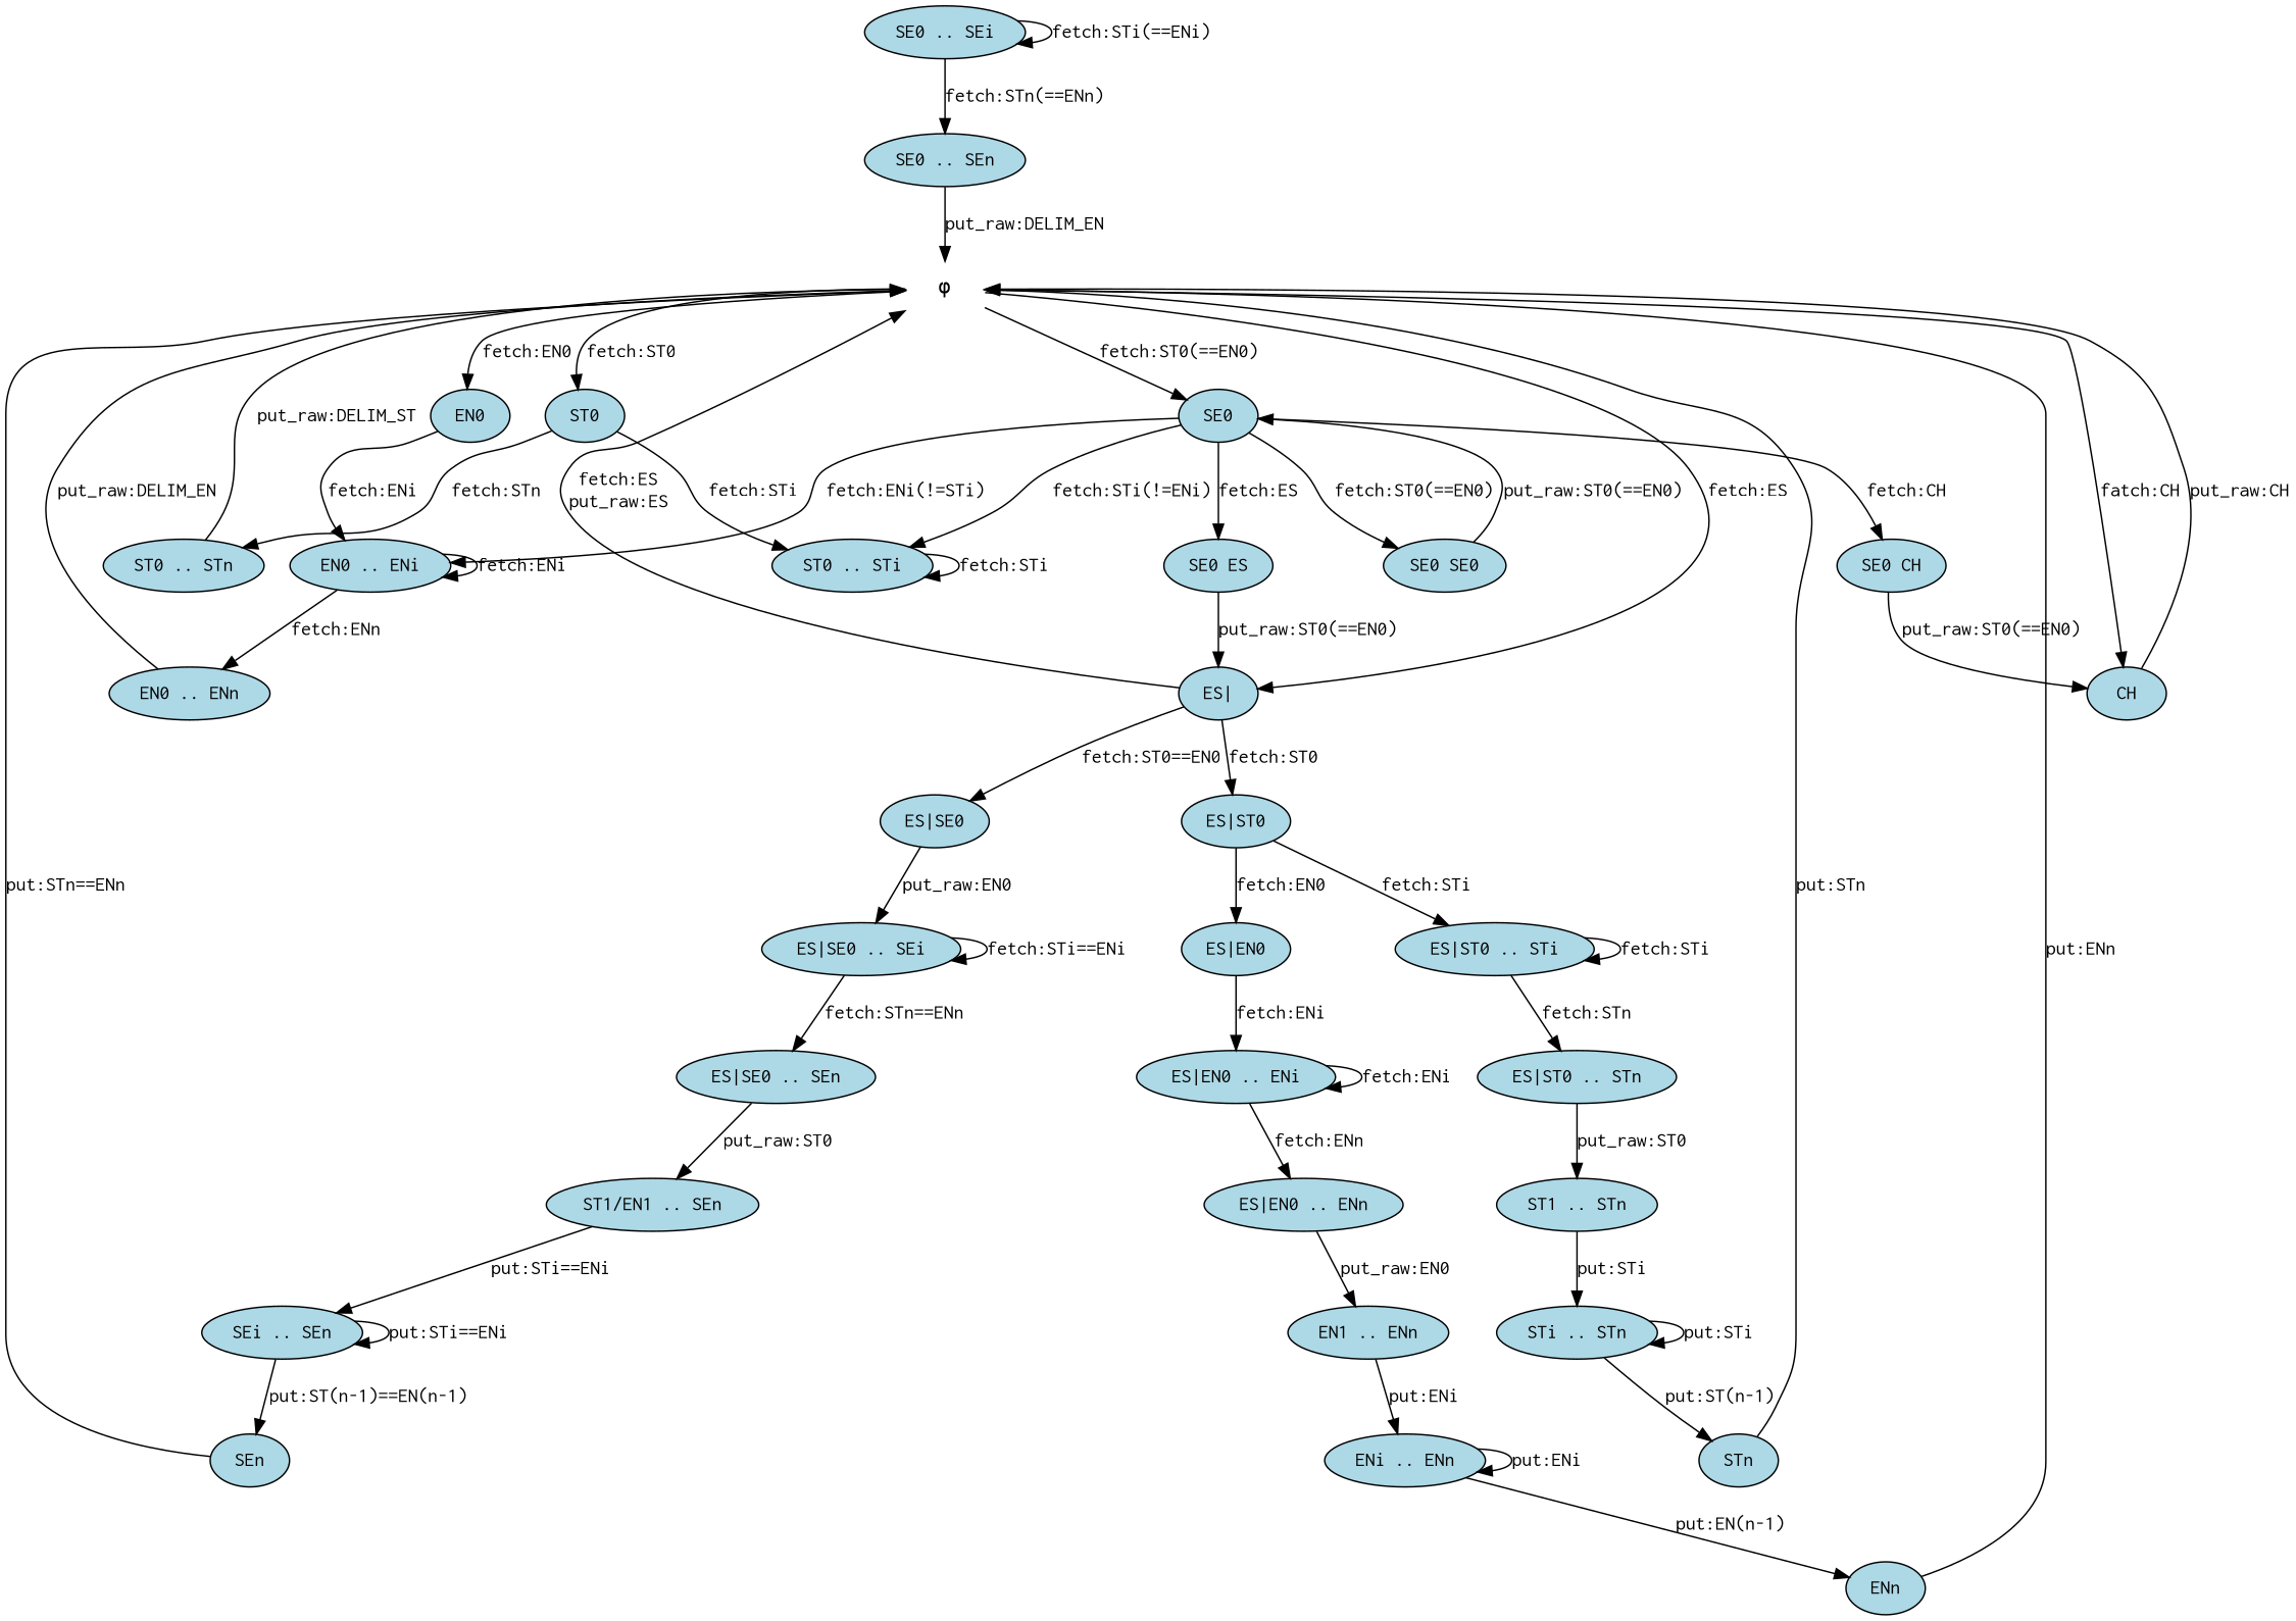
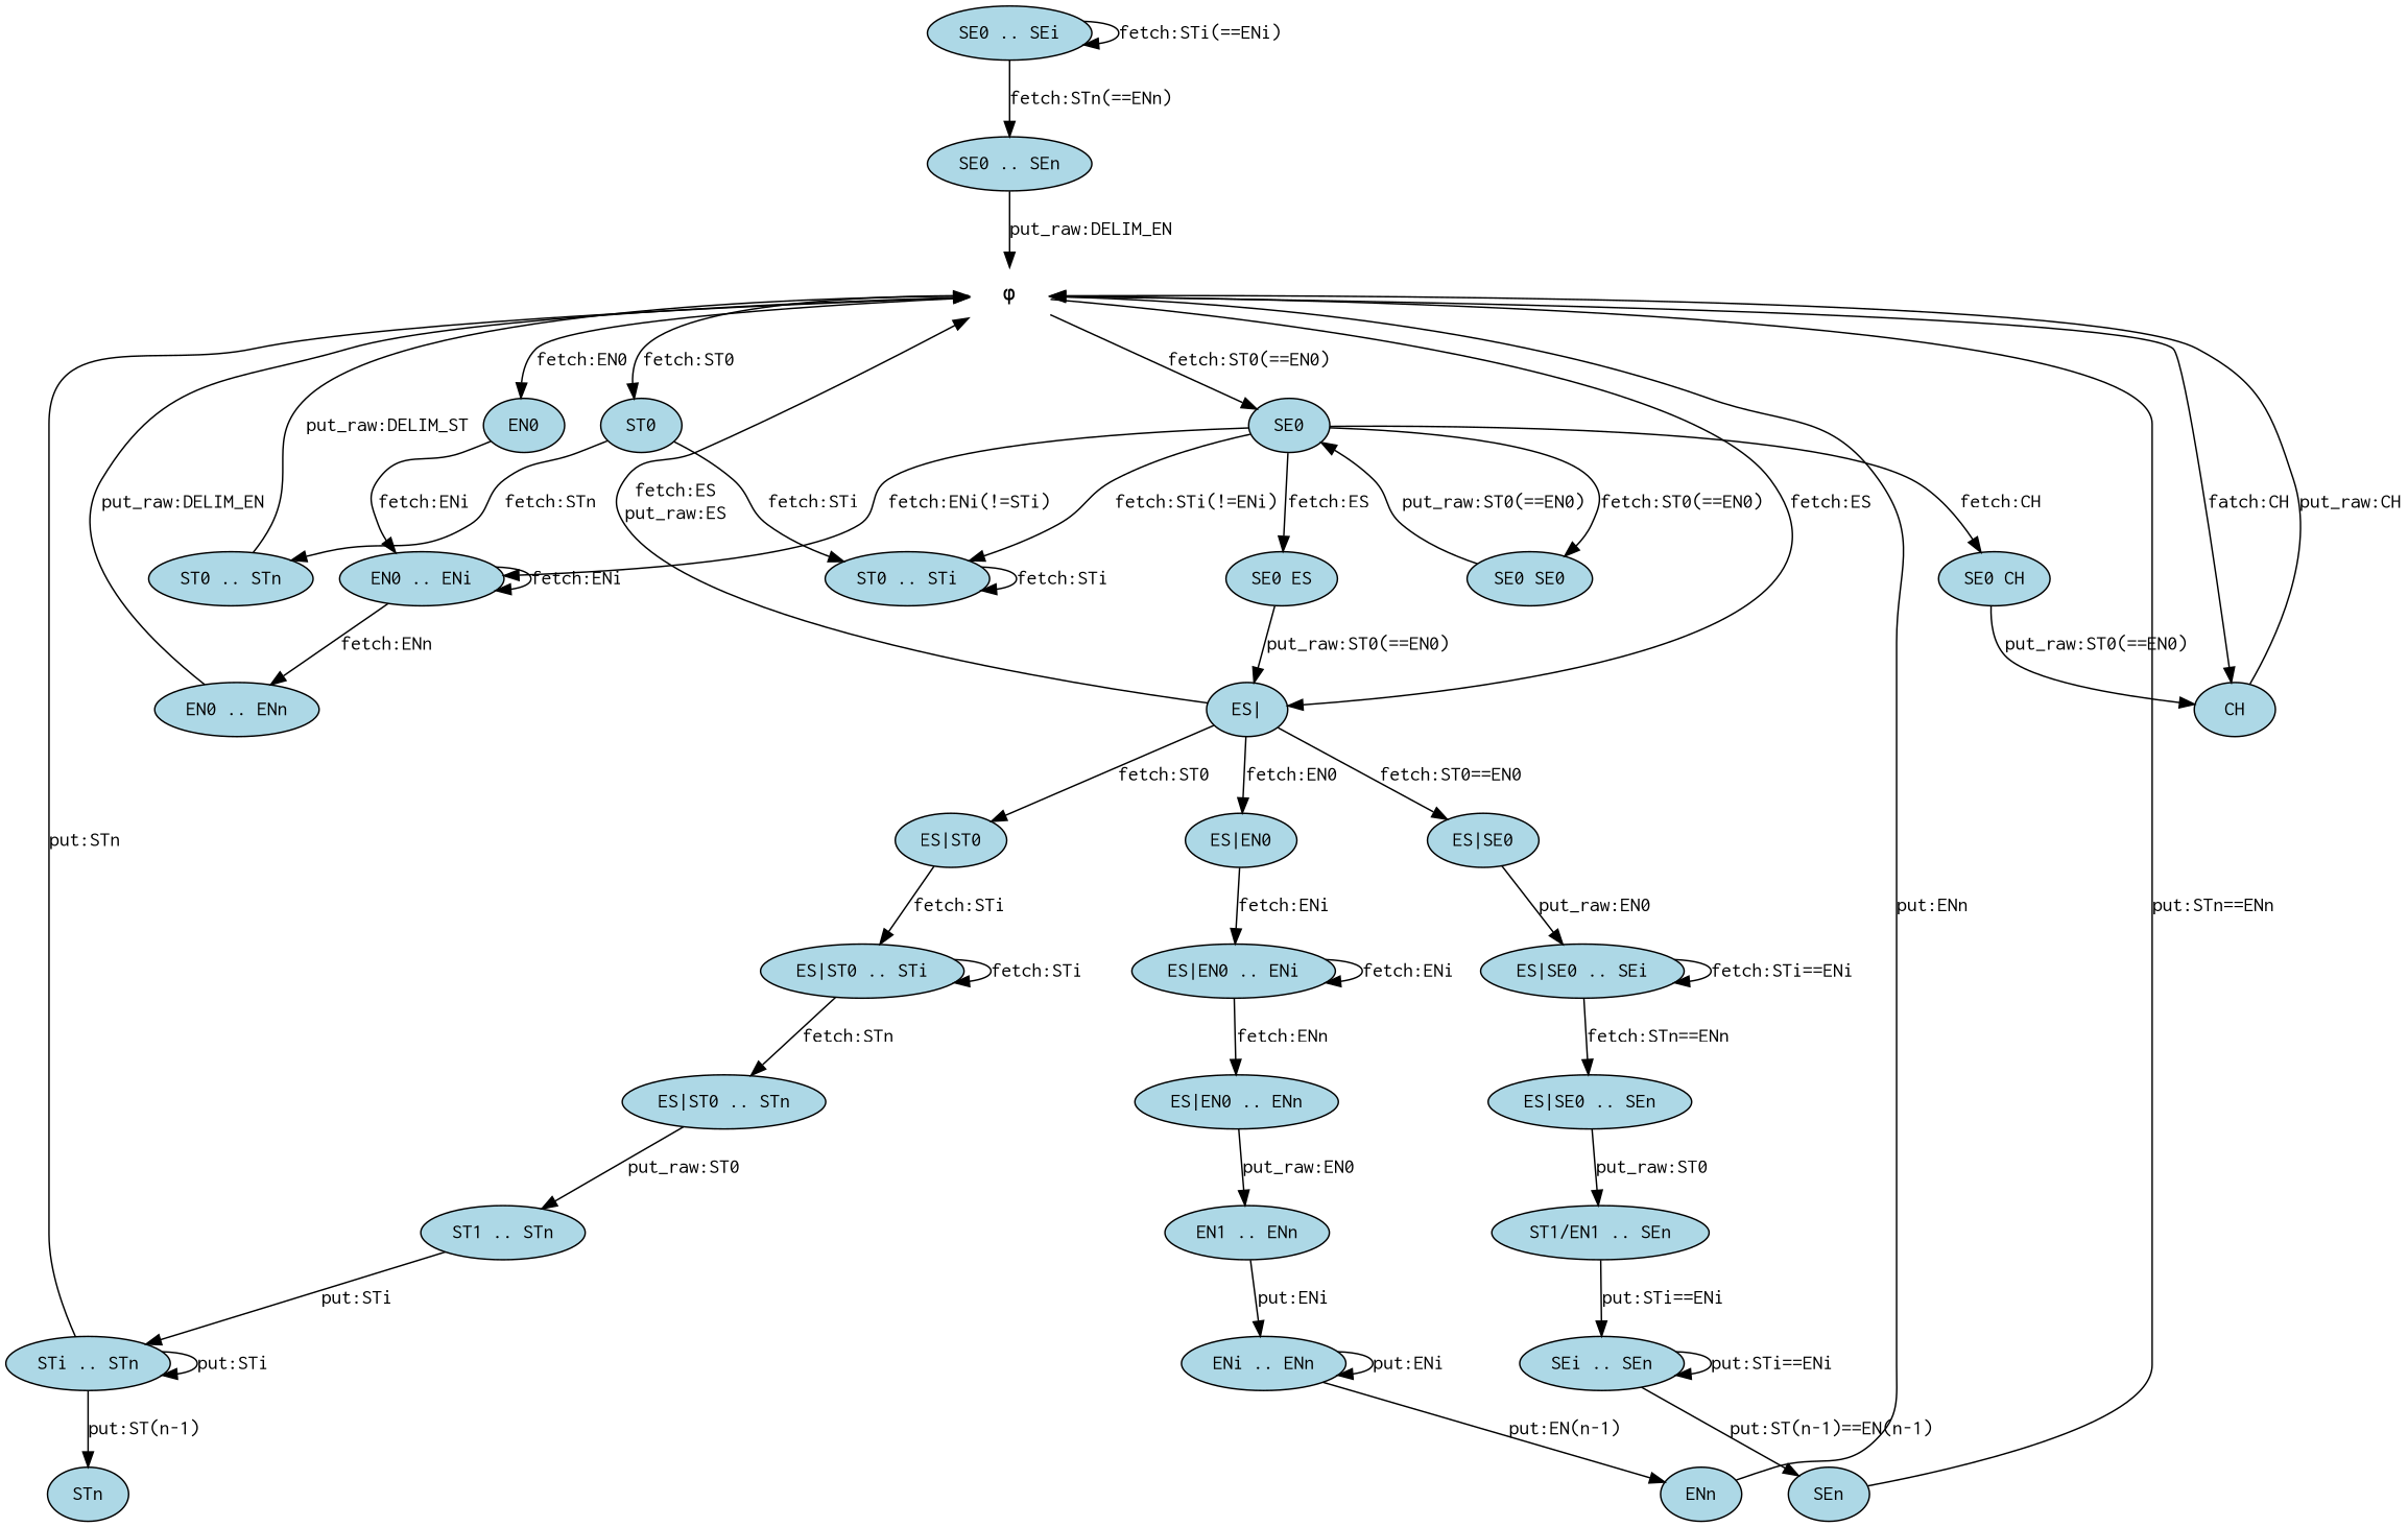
  digraph {
    rankdir=TB
    node [fillcolor=lightblue fontname=Courier shape=oval style=filled]
    edge [fontname=Courier]
    "φ" [shape=none style=none]
    SE0
    EN0
    ST0
    "ES|"
    CH
    "EN0 .. ENi"
    "ST0 .. STi"
    "SE0 SE0"
    "SE0 ES"
    "SE0 CH"
    "ST0 .. STn"
    "ES|EN0"
    "ES|ST0"
    "ES|SE0"
    "SE0 .. SEi"
    "SE0 .. SEn"
    "EN0 .. ENn"
    "ES|EN0 .. ENi"
    "ES|ST0 .. STi"
    "ES|SE0 .. SEi"
    "ES|EN0 .. ENn"
    "EN1 .. ENn"
    "ENi .. ENn"
    ENn
    "ES|ST0 .. STn"
    "ST1 .. STn"
    "STi .. STn"
    STn
    "ES|SE0 .. SEn"
    "ST1/EN1 .. SEn"
    "SEi .. SEn"
    SEn
    "φ" -> SE0 [label="fetch:ST0(==EN0)"]
    "φ" -> EN0 [label="fetch:EN0"]
    "φ" -> ST0 [label="fetch:ST0"]
    "φ" -> "ES|" [label="fetch:ES"]
    "φ" -> CH [label="fatch:CH"]
    SE0 -> "EN0 .. ENi" [label="fetch:ENi(!=STi)"]
    SE0 -> "ST0 .. STi" [label="fetch:STi(!=ENi)"]
    SE0 -> "SE0 SE0" [label="fetch:ST0(==EN0)"]
    SE0 -> "SE0 ES" [label="fetch:ES"]
    SE0 -> "SE0 CH" [label="fetch:CH"]
    EN0 -> "EN0 .. ENi" [label="fetch:ENi"]
    ST0 -> "ST0 .. STi" [label="fetch:STi"]
    ST0 -> "ST0 .. STn" [label="fetch:STn"]
    "ES|" -> "φ" [label="fetch:ES\nput_raw:ES"]
-   "ES|ST0" -> "ES|EN0" [label="fetch:EN0"]
+   "ES|" -> "ES|EN0" [label="fetch:EN0"]
    "ES|" -> "ES|ST0" [label="fetch:ST0"]
    "ES|" -> "ES|SE0" [label="fetch:ST0==EN0"]
    CH -> "φ" [label="put_raw:CH"]
    "EN0 .. ENi" -> "EN0 .. ENi" [label="fetch:ENi"]
    "EN0 .. ENi" -> "EN0 .. ENn" [label="fetch:ENn"]
    "ST0 .. STi" -> "ST0 .. STi" [label="fetch:STi"]
    "SE0 SE0" -> SE0 [label="put_raw:ST0(==EN0)"]
    "SE0 ES" -> "ES|" [label="put_raw:ST0(==EN0)"]
    "SE0 CH" -> CH [label="put_raw:ST0(==EN0)"]
    "ST0 .. STn" -> "φ" [label="put_raw:DELIM_ST"]
    "ES|EN0" -> "ES|EN0 .. ENi" [label="fetch:ENi"]
    "ES|ST0" -> "ES|ST0 .. STi" [label="fetch:STi"]
    "ES|SE0" -> "ES|SE0 .. SEi" [label="put_raw:EN0"]
    "SE0 .. SEi" -> "SE0 .. SEi" [label="fetch:STi(==ENi)"]
    "SE0 .. SEi" -> "SE0 .. SEn" [label="fetch:STn(==ENn)"]
    "SE0 .. SEn" -> "φ" [label="put_raw:DELIM_EN"]
    "EN0 .. ENn" -> "φ" [label="put_raw:DELIM_EN"]
    "ES|EN0 .. ENi" -> "ES|EN0 .. ENi" [label="fetch:ENi"]
    "ES|EN0 .. ENi" -> "ES|EN0 .. ENn" [label="fetch:ENn"]
    "ES|ST0 .. STi" -> "ES|ST0 .. STi" [label="fetch:STi"]
    "ES|ST0 .. STi" -> "ES|ST0 .. STn" [label="fetch:STn"]
    "ES|SE0 .. SEi" -> "ES|SE0 .. SEi" [label="fetch:STi==ENi"]
    "ES|SE0 .. SEi" -> "ES|SE0 .. SEn" [label="fetch:STn==ENn"]
    "ES|EN0 .. ENn" -> "EN1 .. ENn" [label="put_raw:EN0"]
    "EN1 .. ENn" -> "ENi .. ENn" [label="put:ENi"]
    "ENi .. ENn" -> "ENi .. ENn" [label="put:ENi"]
    "ENi .. ENn" -> ENn [label="put:EN(n-1)"]
    ENn -> "φ" [label="put:ENn"]
    "ES|ST0 .. STn" -> "ST1 .. STn" [label="put_raw:ST0"]
    "ST1 .. STn" -> "STi .. STn" [label="put:STi"]
    "STi .. STn" -> "STi .. STn" [label="put:STi"]
    "STi .. STn" -> STn [label="put:ST(n-1)"]
-   STn -> "φ" [label="put:STn"]
+   "STi .. STn" -> "φ" [label="put:STn"]
    "ES|SE0 .. SEn" -> "ST1/EN1 .. SEn" [label="put_raw:ST0"]
    "ST1/EN1 .. SEn" -> "SEi .. SEn" [label="put:STi==ENi"]
    "SEi .. SEn" -> "SEi .. SEn" [label="put:STi==ENi"]
    "SEi .. SEn" -> SEn [label="put:ST(n-1)==EN(n-1)"]
    SEn -> "φ" [label="put:STn==ENn"]
  }
